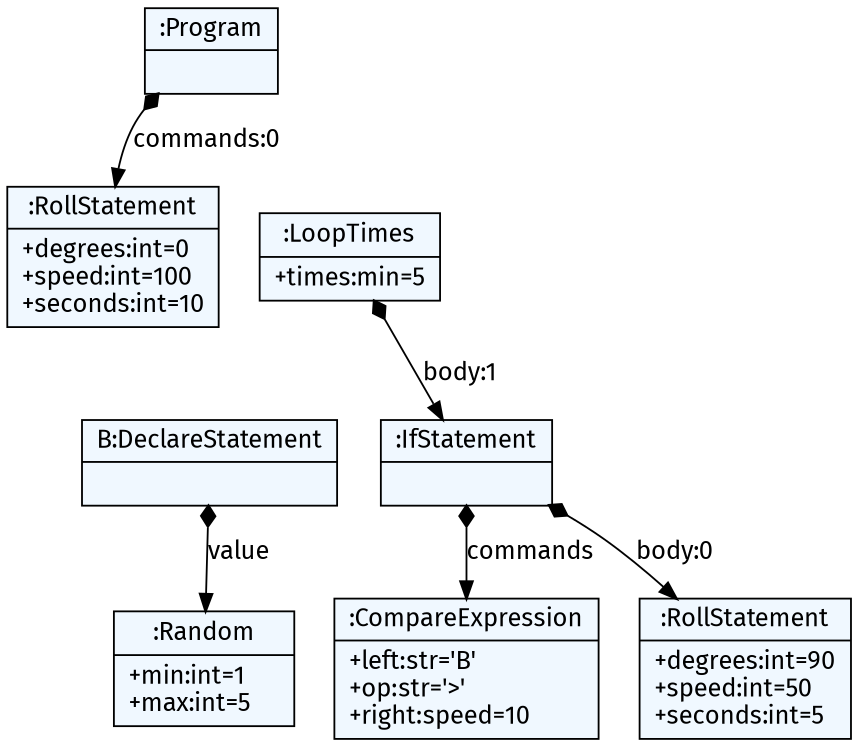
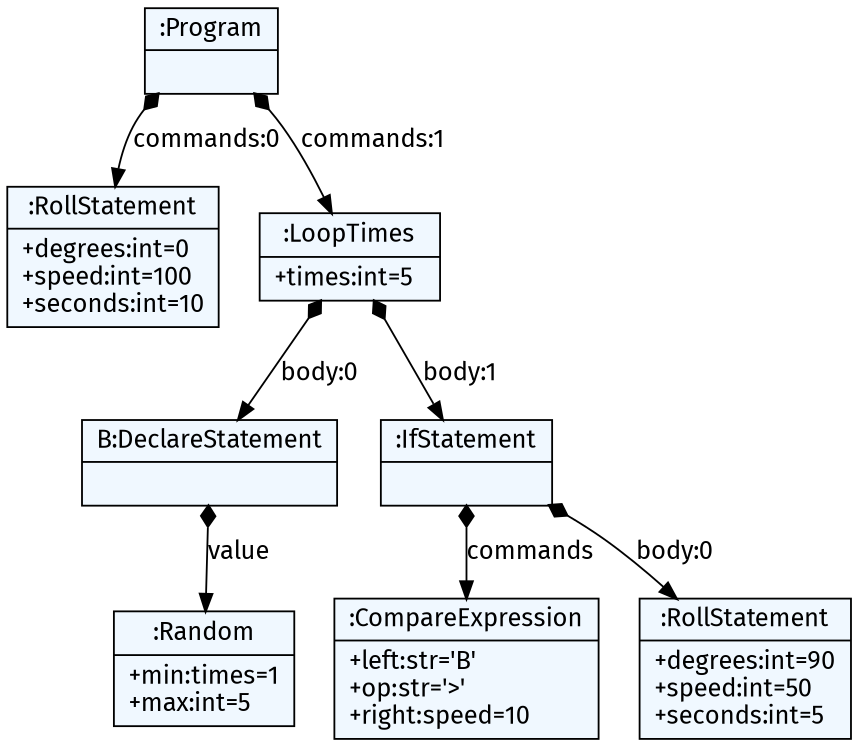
  digraph {
    fontname="Fira Sans"
    fontsize=8
    nodesep=0.3
    node [fillcolor=aliceblue fontname="Fira Sans" shape=record style=filled]
    edge [arrowtail=diamond dir=both fontname="Fira Sans"]
    n1 [label="{:Program|}"]
    n2 [label="{:RollStatement|+degrees:int=0\l+speed:int=100\l+seconds:int=10\l}"]
-   n3 [label="{:LoopTimes|+times:min=5\l}"]
+   n3 [label="{:LoopTimes|+times:int=5\l}"]
    n4 [label="{B:DeclareStatement|}"]
    n5 [label="{:IfStatement|}"]
-   n6 [label="{:Random|+min:int=1\l+max:int=5\l}"]
+   n6 [label="{:Random|+min:times=1\l+max:int=5\l}"]
    n7 [label="{:CompareExpression|+left:str='B'\l+op:str='\>'\l+right:speed=10\l}"]
    n8 [label="{:RollStatement|+degrees:int=90\l+speed:int=50\l+seconds:int=5\l}"]
    n1 -> n2 [label="commands:0"]
+   n1 -> n3 [label="commands:1"]
+   n3 -> n4 [label="body:0"]
    n3 -> n5 [label="body:1"]
    n4 -> n6 [label=value]
    n5 -> n7 [label=commands]
    n5 -> n8 [label="body:0"]
  }
